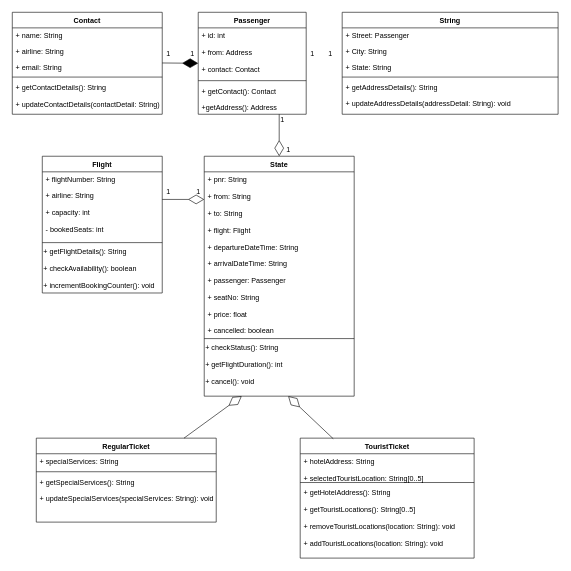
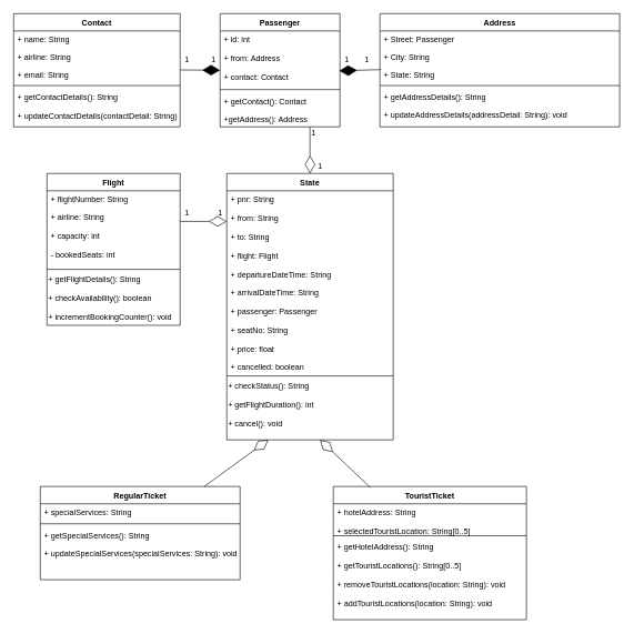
  <mxCell id="0" />
  <mxCell id="1" parent="0" />
  <mxCell id="2" value="Contact" style="swimlane;fontStyle=1;align=center;verticalAlign=top;childLayout=stackLayout;horizontal=1;startSize=26;horizontalStack=0;resizeParent=1;resizeLast=0;collapsible=1;marginBottom=0;rounded=0;shadow=0;strokeWidth=1;fontFamily=Helvetica;" parent="1" vertex="1"><mxGeometry x="20" y="20" width="250" height="170" as="geometry"><mxRectangle x="230" y="140" width="160" height="26" as="alternateBounds" /></mxGeometry></mxCell>
  <mxCell id="3" value="+ name: String" style="text;align=left;verticalAlign=top;spacingLeft=4;spacingRight=4;overflow=hidden;rotatable=0;points=[[0,0.5],[1,0.5]];portConstraint=eastwest;" parent="2" vertex="1"><mxGeometry y="26" width="250" height="26" as="geometry" /></mxCell>
  <mxCell id="4" value="+ airline: String" style="text;align=left;verticalAlign=top;spacingLeft=4;spacingRight=4;overflow=hidden;rotatable=0;points=[[0,0.5],[1,0.5]];portConstraint=eastwest;rounded=0;shadow=0;html=0;" parent="2" vertex="1"><mxGeometry y="52" width="250" height="26" as="geometry" /></mxCell>
  <mxCell id="5" value="+ email: String" style="text;align=left;verticalAlign=top;spacingLeft=4;spacingRight=4;overflow=hidden;rotatable=0;points=[[0,0.5],[1,0.5]];portConstraint=eastwest;rounded=0;shadow=0;html=0;" parent="2" vertex="1"><mxGeometry y="78" width="250" height="26" as="geometry" /></mxCell>
  <mxCell id="6" value="" style="line;html=1;strokeWidth=1;align=left;verticalAlign=middle;spacingTop=-1;spacingLeft=3;spacingRight=3;rotatable=0;labelPosition=right;points=[];portConstraint=eastwest;" parent="2" vertex="1"><mxGeometry y="104" width="250" height="8" as="geometry" /></mxCell>
  <mxCell id="7" value="+ getContactDetails(): String&#10;&#10;+ updateContactDetails(contactDetail: String): void" style="text;align=left;verticalAlign=top;spacingLeft=4;spacingRight=4;overflow=hidden;rotatable=0;points=[[0,0.5],[1,0.5]];portConstraint=eastwest;" parent="2" vertex="1"><mxGeometry y="112" width="250" height="58" as="geometry" /></mxCell>
  <mxCell id="8" value="Flight" style="swimlane;fontStyle=1;align=center;verticalAlign=top;childLayout=stackLayout;horizontal=1;startSize=26;horizontalStack=0;resizeParent=1;resizeLast=0;collapsible=1;marginBottom=0;rounded=0;shadow=0;strokeWidth=1;" parent="1" vertex="1"><mxGeometry x="70" y="260" width="200" height="228" as="geometry"><mxRectangle x="130" y="380" width="160" height="26" as="alternateBounds" /></mxGeometry></mxCell>
  <mxCell id="9" value="+ flightNumber: String" style="text;align=left;verticalAlign=top;spacingLeft=4;spacingRight=4;overflow=hidden;rotatable=0;points=[[0,0.5],[1,0.5]];portConstraint=eastwest;" parent="8" vertex="1"><mxGeometry y="26" width="200" height="26" as="geometry" /></mxCell>
  <mxCell id="10" value="+ airline: String&#10;&#10;+ capacity: int&#10;&#10;- bookedSeats: int" style="text;align=left;verticalAlign=top;spacingLeft=4;spacingRight=4;overflow=hidden;rotatable=0;points=[[0,0.5],[1,0.5]];portConstraint=eastwest;rounded=0;shadow=0;html=0;" parent="8" vertex="1"><mxGeometry y="52" width="200" height="88" as="geometry" /></mxCell>
  <mxCell id="11" value="" style="line;html=1;strokeWidth=1;align=left;verticalAlign=middle;spacingTop=-1;spacingLeft=3;spacingRight=3;rotatable=0;labelPosition=right;points=[];portConstraint=eastwest;" parent="8" vertex="1"><mxGeometry y="140" width="200" height="8" as="geometry" /></mxCell>
  <mxCell id="12" value="+ getFlightDetails(): String&lt;br&gt;&lt;br&gt;+ checkAvailability(): boolean&lt;br&gt;&lt;br&gt;+ incrementBookingCounter(): void" style="text;html=1;align=left;verticalAlign=middle;resizable=0;points=[];autosize=1;strokeColor=none;fontFamily=Helvetica;" vertex="1" parent="8"><mxGeometry y="148" width="200" height="80" as="geometry" /></mxCell>
  <mxCell id="13" value="State" style="swimlane;fontStyle=1;align=center;verticalAlign=top;childLayout=stackLayout;horizontal=1;startSize=26;horizontalStack=0;resizeParent=1;resizeLast=0;collapsible=1;marginBottom=0;rounded=0;shadow=0;strokeWidth=1;" parent="1" vertex="1"><mxGeometry x="340" y="260" width="250" height="400" as="geometry"><mxRectangle x="340" y="380" width="170" height="26" as="alternateBounds" /></mxGeometry></mxCell>
  <mxCell id="14" value="+ pnr: String&#10;&#10;+ from: String&#10;&#10;+ to: String&#10;&#10;+ flight: Flight&#10;&#10;+ departureDateTime: String&#10;&#10;+ arrivalDateTime: String&#10;&#10;+ passenger: Passenger&#10;&#10;+ seatNo: String&#10;&#10;+ price: float&#10;&#10;+ cancelled: boolean" style="text;align=left;verticalAlign=top;spacingLeft=4;spacingRight=4;overflow=hidden;rotatable=0;points=[[0,0.5],[1,0.5]];portConstraint=eastwest;" parent="13" vertex="1"><mxGeometry y="26" width="250" height="274" as="geometry" /></mxCell>
  <mxCell id="15" value="" style="line;html=1;strokeWidth=1;align=left;verticalAlign=middle;spacingTop=-1;spacingLeft=3;spacingRight=3;rotatable=0;labelPosition=right;points=[];portConstraint=eastwest;" parent="13" vertex="1"><mxGeometry y="300" width="250" height="8" as="geometry" /></mxCell>
  <mxCell id="16" value="+ checkStatus(): String&lt;br&gt;&lt;br&gt;+ getFlightDuration(): int&lt;br&gt;&lt;br&gt;+ cancel(): void" style="text;html=1;align=left;verticalAlign=middle;resizable=0;points=[];autosize=1;strokeColor=none;fontFamily=Helvetica;" vertex="1" parent="13"><mxGeometry y="308" width="250" height="80" as="geometry" /></mxCell>
- <mxCell id="17" value="String" style="swimlane;fontStyle=1;align=center;verticalAlign=top;childLayout=stackLayout;horizontal=1;startSize=26;horizontalStack=0;resizeParent=1;resizeLast=0;collapsible=1;marginBottom=0;rounded=0;shadow=0;strokeWidth=1;" parent="1" vertex="1"><mxGeometry x="570" y="20" width="360" height="170" as="geometry"><mxRectangle x="550" y="140" width="160" height="26" as="alternateBounds" /></mxGeometry></mxCell>
+ <mxCell id="17" value="Address" style="swimlane;fontStyle=1;align=center;verticalAlign=top;childLayout=stackLayout;horizontal=1;startSize=26;horizontalStack=0;resizeParent=1;resizeLast=0;collapsible=1;marginBottom=0;rounded=0;shadow=0;strokeWidth=1;" parent="1" vertex="1"><mxGeometry x="570" y="20" width="360" height="170" as="geometry"><mxRectangle x="550" y="140" width="160" height="26" as="alternateBounds" /></mxGeometry></mxCell>
  <mxCell id="18" value="+ Street: Passenger" style="text;align=left;verticalAlign=top;spacingLeft=4;spacingRight=4;overflow=hidden;rotatable=0;points=[[0,0.5],[1,0.5]];portConstraint=eastwest;" parent="17" vertex="1"><mxGeometry y="26" width="360" height="26" as="geometry" /></mxCell>
  <mxCell id="19" value="+ City: String" style="text;align=left;verticalAlign=top;spacingLeft=4;spacingRight=4;overflow=hidden;rotatable=0;points=[[0,0.5],[1,0.5]];portConstraint=eastwest;rounded=0;shadow=0;html=0;" parent="17" vertex="1"><mxGeometry y="52" width="360" height="26" as="geometry" /></mxCell>
  <mxCell id="20" value="+ State: String" style="text;align=left;verticalAlign=top;spacingLeft=4;spacingRight=4;overflow=hidden;rotatable=0;points=[[0,0.5],[1,0.5]];portConstraint=eastwest;rounded=0;shadow=0;html=0;" parent="17" vertex="1"><mxGeometry y="78" width="360" height="26" as="geometry" /></mxCell>
  <mxCell id="21" value="" style="line;html=1;strokeWidth=1;align=left;verticalAlign=middle;spacingTop=-1;spacingLeft=3;spacingRight=3;rotatable=0;labelPosition=right;points=[];portConstraint=eastwest;" parent="17" vertex="1"><mxGeometry y="104" width="360" height="8" as="geometry" /></mxCell>
  <mxCell id="22" value="+ getAddressDetails(): String&#10;" style="text;align=left;verticalAlign=top;spacingLeft=4;spacingRight=4;overflow=hidden;rotatable=0;points=[[0,0.5],[1,0.5]];portConstraint=eastwest;" parent="17" vertex="1"><mxGeometry y="112" width="360" height="26" as="geometry" /></mxCell>
  <mxCell id="23" value="+ updateAddressDetails(addressDetail: String): void" style="text;align=left;verticalAlign=top;spacingLeft=4;spacingRight=4;overflow=hidden;rotatable=0;points=[[0,0.5],[1,0.5]];portConstraint=eastwest;" parent="17" vertex="1"><mxGeometry y="138" width="360" height="26" as="geometry" /></mxCell>
  <mxCell id="24" value="Passenger" style="swimlane;fontStyle=1;align=center;verticalAlign=top;childLayout=stackLayout;horizontal=1;startSize=26;horizontalStack=0;resizeParent=1;resizeParentMax=0;resizeLast=0;collapsible=1;marginBottom=0;fontFamily=Helvetica;" vertex="1" parent="1"><mxGeometry x="330" y="20" width="180" height="170" as="geometry" /></mxCell>
  <mxCell id="25" value="+ id: int&#10;&#10;+ from: Address&#10;&#10;+ contact: Contact&#10;" style="text;strokeColor=none;fillColor=none;align=left;verticalAlign=top;spacingLeft=4;spacingRight=4;overflow=hidden;rotatable=0;points=[[0,0.5],[1,0.5]];portConstraint=eastwest;" vertex="1" parent="24"><mxGeometry y="26" width="180" height="84" as="geometry" /></mxCell>
  <mxCell id="26" value="" style="endArrow=diamondThin;endFill=1;endSize=24;html=1;fontFamily=Helvetica;" edge="1" parent="24"><mxGeometry width="160" relative="1" as="geometry"><mxPoint x="-60" y="84.5" as="sourcePoint" /><mxPoint y="85" as="targetPoint" /></mxGeometry></mxCell>
  <mxCell id="27" value="" style="line;strokeWidth=1;fillColor=none;align=left;verticalAlign=middle;spacingTop=-1;spacingLeft=3;spacingRight=3;rotatable=0;labelPosition=right;points=[];portConstraint=eastwest;" vertex="1" parent="24"><mxGeometry y="110" width="180" height="8" as="geometry" /></mxCell>
  <mxCell id="28" value="+ getContact(): Contact&#10;&#10;+getAddress(): Address" style="text;strokeColor=none;fillColor=none;align=left;verticalAlign=top;spacingLeft=4;spacingRight=4;overflow=hidden;rotatable=0;points=[[0,0.5],[1,0.5]];portConstraint=eastwest;" vertex="1" parent="24"><mxGeometry y="118" width="180" height="52" as="geometry" /></mxCell>
  <mxCell id="29" value="1" style="text;html=1;align=center;verticalAlign=middle;resizable=0;points=[];autosize=1;strokeColor=none;fontFamily=Helvetica;" vertex="1" parent="1"><mxGeometry x="270" y="80" width="20" height="20" as="geometry" /></mxCell>
  <mxCell id="30" value="1" style="text;html=1;align=center;verticalAlign=middle;resizable=0;points=[];autosize=1;strokeColor=none;fontFamily=Helvetica;" vertex="1" parent="1"><mxGeometry x="310" y="80" width="20" height="20" as="geometry" /></mxCell>
+ <mxCell id="31" value="" style="endArrow=diamondThin;endFill=1;endSize=24;html=1;fontFamily=Helvetica;exitX=0.003;exitY=0.231;exitDx=0;exitDy=0;exitPerimeter=0;entryX=0.994;entryY=0.714;entryDx=0;entryDy=0;entryPerimeter=0;" edge="1" parent="1" source="20" target="25"><mxGeometry width="160" relative="1" as="geometry"><mxPoint x="510" y="114.5" as="sourcePoint" /><mxPoint x="530" y="150" as="targetPoint" /></mxGeometry></mxCell>
  <mxCell id="32" value="1" style="text;html=1;align=center;verticalAlign=middle;resizable=0;points=[];autosize=1;strokeColor=none;fontFamily=Helvetica;" vertex="1" parent="1"><mxGeometry x="510" y="80" width="20" height="20" as="geometry" /></mxCell>
  <mxCell id="33" value="1" style="text;html=1;align=center;verticalAlign=middle;resizable=0;points=[];autosize=1;strokeColor=none;fontFamily=Helvetica;" vertex="1" parent="1"><mxGeometry x="540" y="80" width="20" height="20" as="geometry" /></mxCell>
  <mxCell id="34" value="" style="endArrow=diamondThin;endFill=0;endSize=24;html=1;fontFamily=Helvetica;entryX=0.5;entryY=0;entryDx=0;entryDy=0;exitX=0.75;exitY=1;exitDx=0;exitDy=0;exitPerimeter=0;" edge="1" parent="1" source="28" target="13"><mxGeometry width="160" relative="1" as="geometry"><mxPoint x="350" y="220" as="sourcePoint" /><mxPoint x="510" y="220" as="targetPoint" /></mxGeometry></mxCell>
  <mxCell id="35" value="1" style="text;html=1;align=center;verticalAlign=middle;resizable=0;points=[];autosize=1;strokeColor=none;fontFamily=Helvetica;" vertex="1" parent="1"><mxGeometry x="460" y="190" width="20" height="20" as="geometry" /></mxCell>
  <mxCell id="36" value="1" style="text;html=1;align=center;verticalAlign=middle;resizable=0;points=[];autosize=1;strokeColor=none;fontFamily=Helvetica;" vertex="1" parent="1"><mxGeometry x="470" y="240" width="20" height="20" as="geometry" /></mxCell>
  <mxCell id="37" value="" style="endArrow=diamondThin;endFill=0;endSize=24;html=1;fontFamily=Helvetica;" edge="1" parent="1"><mxGeometry width="160" relative="1" as="geometry"><mxPoint x="270" y="332" as="sourcePoint" /><mxPoint x="340" y="332" as="targetPoint" /></mxGeometry></mxCell>
  <mxCell id="38" value="1" style="text;html=1;align=center;verticalAlign=middle;resizable=0;points=[];autosize=1;strokeColor=none;fontFamily=Helvetica;" vertex="1" parent="1"><mxGeometry x="270" y="310" width="20" height="20" as="geometry" /></mxCell>
  <mxCell id="39" value="1" style="text;html=1;align=center;verticalAlign=middle;resizable=0;points=[];autosize=1;strokeColor=none;fontFamily=Helvetica;" vertex="1" parent="1"><mxGeometry x="320" y="310" width="20" height="20" as="geometry" /></mxCell>
  <mxCell id="40" value="RegularTicket" style="swimlane;fontStyle=1;align=center;verticalAlign=top;childLayout=stackLayout;horizontal=1;startSize=26;horizontalStack=0;resizeParent=1;resizeParentMax=0;resizeLast=0;collapsible=1;marginBottom=0;fontFamily=Helvetica;" vertex="1" parent="1"><mxGeometry x="60" y="730" width="300" height="140" as="geometry" /></mxCell>
  <mxCell id="41" value="+ specialServices: String" style="text;strokeColor=none;fillColor=none;align=left;verticalAlign=top;spacingLeft=4;spacingRight=4;overflow=hidden;rotatable=0;points=[[0,0.5],[1,0.5]];portConstraint=eastwest;" vertex="1" parent="40"><mxGeometry y="26" width="300" height="26" as="geometry" /></mxCell>
  <mxCell id="42" value="" style="line;strokeWidth=1;fillColor=none;align=left;verticalAlign=middle;spacingTop=-1;spacingLeft=3;spacingRight=3;rotatable=0;labelPosition=right;points=[];portConstraint=eastwest;" vertex="1" parent="40"><mxGeometry y="52" width="300" height="8" as="geometry" /></mxCell>
  <mxCell id="43" value="+ getSpecialServices(): String&#10;&#10;+ updateSpecialServices(specialServices: String): void" style="text;strokeColor=none;fillColor=none;align=left;verticalAlign=top;spacingLeft=4;spacingRight=4;overflow=hidden;rotatable=0;points=[[0,0.5],[1,0.5]];portConstraint=eastwest;" vertex="1" parent="40"><mxGeometry y="60" width="300" height="80" as="geometry" /></mxCell>
  <mxCell id="44" value="TouristTicket" style="swimlane;fontStyle=1;align=center;verticalAlign=top;childLayout=stackLayout;horizontal=1;startSize=26;horizontalStack=0;resizeParent=1;resizeParentMax=0;resizeLast=0;collapsible=1;marginBottom=0;fontFamily=Helvetica;" vertex="1" parent="1"><mxGeometry x="500" y="730" width="290" height="200" as="geometry" /></mxCell>
  <mxCell id="45" value="+ hotelAddress: String&#10;&#10;+ selectedTouristLocation: String[0..5]" style="text;strokeColor=none;fillColor=none;align=left;verticalAlign=top;spacingLeft=4;spacingRight=4;overflow=hidden;rotatable=0;points=[[0,0.5],[1,0.5]];portConstraint=eastwest;" vertex="1" parent="44"><mxGeometry y="26" width="290" height="44" as="geometry" /></mxCell>
  <mxCell id="46" value="" style="line;strokeWidth=1;fillColor=none;align=left;verticalAlign=middle;spacingTop=-1;spacingLeft=3;spacingRight=3;rotatable=0;labelPosition=right;points=[];portConstraint=eastwest;" vertex="1" parent="44"><mxGeometry y="70" width="290" height="8" as="geometry" /></mxCell>
  <mxCell id="47" value="+ getHotelAddress(): String&#10;&#10;+ getTouristLocations(): String[0..5]&#10;&#10;+ removeTouristLocations(location: String): void&#10;&#10;+ addTouristLocations(location: String): void" style="text;strokeColor=none;fillColor=none;align=left;verticalAlign=top;spacingLeft=4;spacingRight=4;overflow=hidden;rotatable=0;points=[[0,0.5],[1,0.5]];portConstraint=eastwest;" vertex="1" parent="44"><mxGeometry y="78" width="290" height="122" as="geometry" /></mxCell>
  <mxCell id="48" value="" style="endArrow=diamondThin;endFill=0;endSize=24;html=1;fontFamily=Helvetica;entryX=0.25;entryY=1;entryDx=0;entryDy=0;" edge="1" parent="1" source="40" target="13"><mxGeometry width="160" relative="1" as="geometry"><mxPoint x="280" y="720" as="sourcePoint" /><mxPoint x="440" y="720" as="targetPoint" /></mxGeometry></mxCell>
  <mxCell id="49" value="" style="endArrow=diamondThin;endFill=0;endSize=24;html=1;fontFamily=Helvetica;exitX=0.19;exitY=0.005;exitDx=0;exitDy=0;exitPerimeter=0;" edge="1" parent="1" source="44"><mxGeometry width="160" relative="1" as="geometry"><mxPoint x="350" y="680" as="sourcePoint" /><mxPoint x="480" y="660" as="targetPoint" /></mxGeometry></mxCell>
